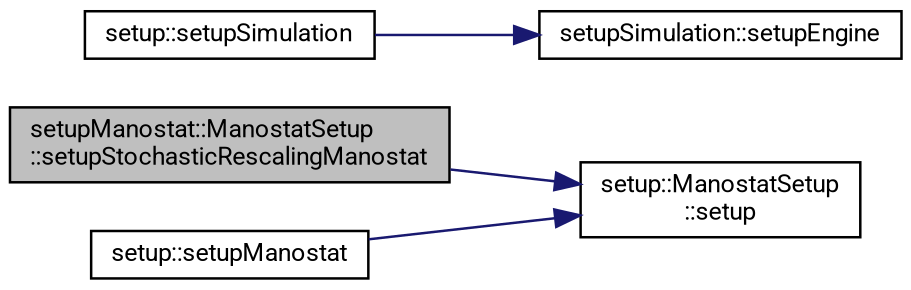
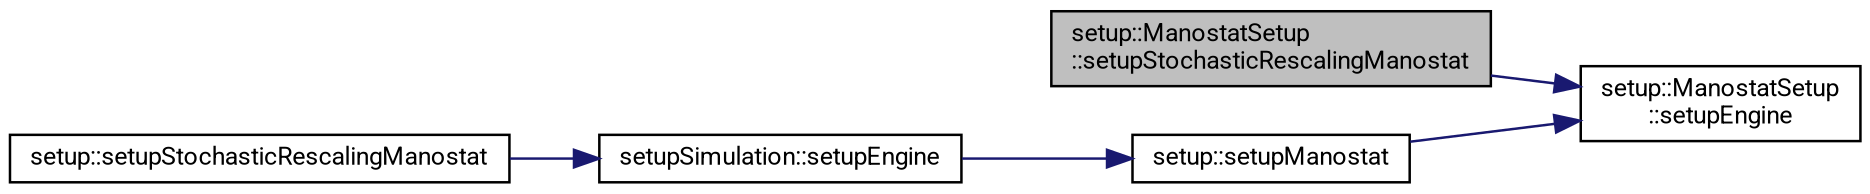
  digraph {
    fontname=Roboto
    rankdir=RL
    node [color=black fillcolor=white fontname=Roboto fontsize=10 shape=record style=filled]
    edge [color=midnightblue dir=back fontname=Roboto fontsize=10 labelfontname=Helvetica labelfontsize=10 style=solid]
-   n1 [fillcolor=grey75 fontcolor=black height=0.2 label="setupManostat::ManostatSetup\l::setupStochasticRescalingManostat" width=0.4]
-   n2 [height=0.2 label="setup::ManostatSetup\l::setup" width=0.4]
+   n1 [fillcolor=grey75 fontcolor=black height=0.2 label="setup::ManostatSetup\l::setupStochasticRescalingManostat" width=0.4]
+   n2 [height=0.2 label="setup::ManostatSetup\l::setupEngine" width=0.4]
    n3 [height=0.2 label="setup::setupManostat" width=0.4]
    n4 [height=0.2 label="setupSimulation::setupEngine" width=0.4]
-   n5 [height=0.2 label="setup::setupSimulation" width=0.4]
+   n5 [height=0.2 label="setup::setupStochasticRescalingManostat" width=0.4]
    n2 -> n1
    n2 -> n3
+   n3 -> n4
    n4 -> n5
  }
